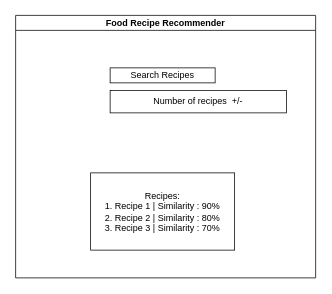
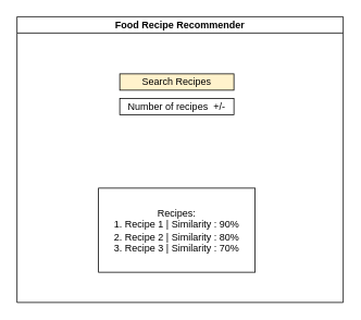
  <mxCell id="0" />
  <mxCell id="1" parent="0" />
  <mxCell id="2" value="Food Recipe Recommender" style="swimlane;startSize=20;horizontal=1;containerType=tree;strokeColor=#000000;fillColor=#FFFFFF;" vertex="1" parent="1"><mxGeometry x="20" y="20" width="400" height="350" as="geometry" /></mxCell>
- <mxCell id="3" value="Number of recipes&amp;nbsp; +/-" style="rounded=0;whiteSpace=wrap;html=1;" vertex="1" parent="2"><mxGeometry x="126" y="100" width="235" height="30" as="geometry" /></mxCell>
+ <mxCell id="3" value="Number of recipes&amp;nbsp; +/-" style="rounded=0;whiteSpace=wrap;html=1;" vertex="1" parent="2"><mxGeometry x="126" y="100" width="140" height="20" as="geometry" /></mxCell>
  <mxCell id="4" value="Recipes:&lt;br&gt;1. Recipe 1 | Similarity : 90%&lt;br&gt;2. Recipe 2 | Similarity : 80%&lt;br&gt;3. Recipe 3 | Similarity : 70%" style="rounded=0;whiteSpace=wrap;html=1;" vertex="1" parent="2"><mxGeometry x="100" y="210" width="192" height="103" as="geometry" /></mxCell>
  <mxCell id="5" value="Search Recipe" style="shape=mxgraph.ios7.icons.looking_glass;strokeColor=#e0e0e0;fillColor=none;fontColor=#e0e0e0;labelPosition=right;verticalLabelPosition=middle;align=left;verticalAlign=middle;fontSize=6;fontStyle=0;spacingTop=2;sketch=0;" vertex="1" parent="2"><mxGeometry x="0.5" y="0.5" width="9.5" height="6" relative="1" as="geometry"><mxPoint x="-70" y="-98" as="offset" /></mxGeometry></mxCell>
- <mxCell id="6" value="Search Recipes" style="rounded=0;whiteSpace=wrap;html=1;" vertex="1" parent="2"><mxGeometry x="126" y="70" width="140" height="20" as="geometry" /></mxCell>
+ <mxCell id="6" value="Search Recipes" style="rounded=0;whiteSpace=wrap;html=1;fillColor=#fff2cc;" vertex="1" parent="2"><mxGeometry x="126" y="70" width="140" height="20" as="geometry" /></mxCell>
